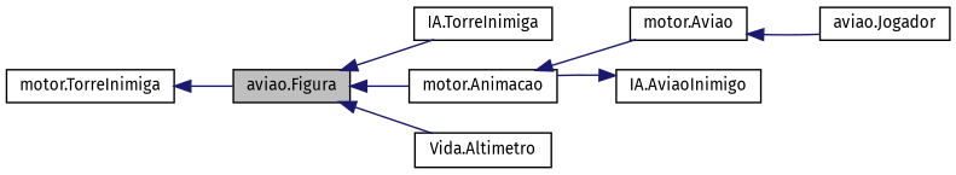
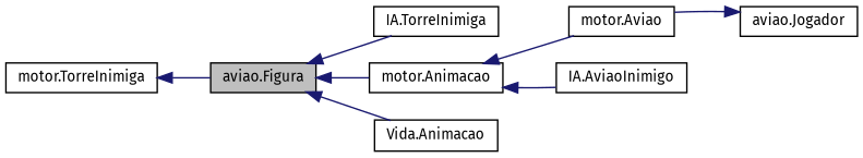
  digraph {
    fontname="Fira Sans"
    rankdir=LR
    node [color=black fillcolor=white fontname="Fira Sans" fontsize=10 shape=record style=filled]
    edge [color=midnightblue dir=back fontname="Fira Sans" fontsize=10 labelfontname=Helvetica labelfontsize=10 style=solid]
    n1 [fillcolor=grey75 fontcolor=black height=0.2 label="aviao.Figura" width=0.4]
    n2 [height=0.2 label="IA.TorreInimiga" width=0.4]
    n3 [height=0.2 label="motor.Animacao" width=0.4]
-   n4 [height=0.2 label="Vida.Altimetro" width=0.4]
+   n4 [height=0.2 label="Vida.Animacao" width=0.4]
    n5 [height=0.2 label="motor.Aviao" width=0.4]
    n6 [height=0.2 label="IA.AviaoInimigo" width=0.4]
    n7 [height=0.2 label="motor.TorreInimiga" width=0.4]
    n8 [height=0.2 label="aviao.Jogador" width=0.4]
    n1 -> n2
    n1 -> n3
    n1 -> n4
    n3 -> n5
-   n6 -> n3
-   n5 -> n8
+   n3 -> n6
+   n8 -> n5
    n7 -> n1
  }
